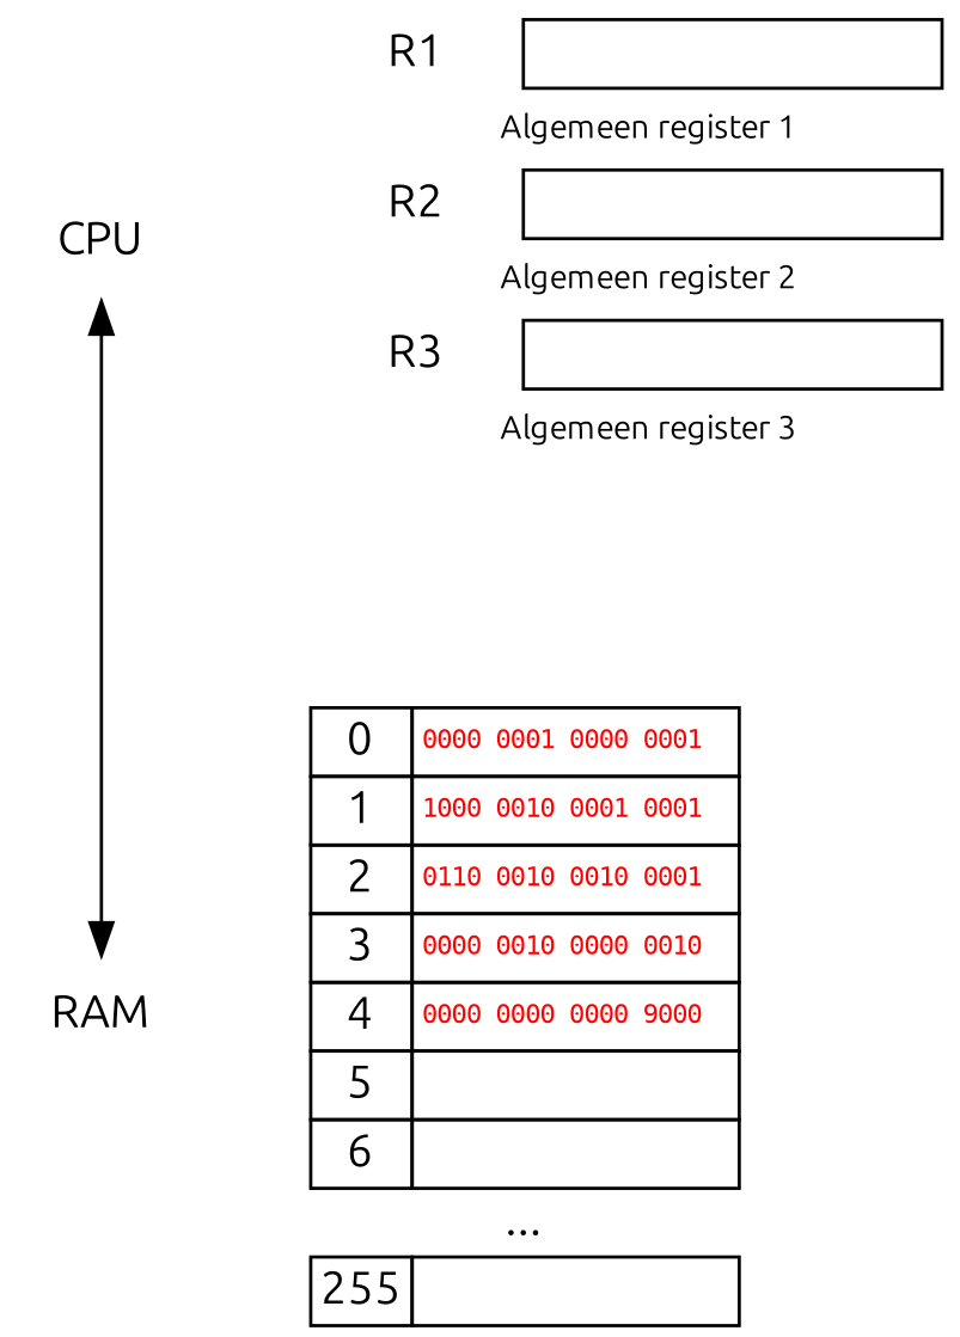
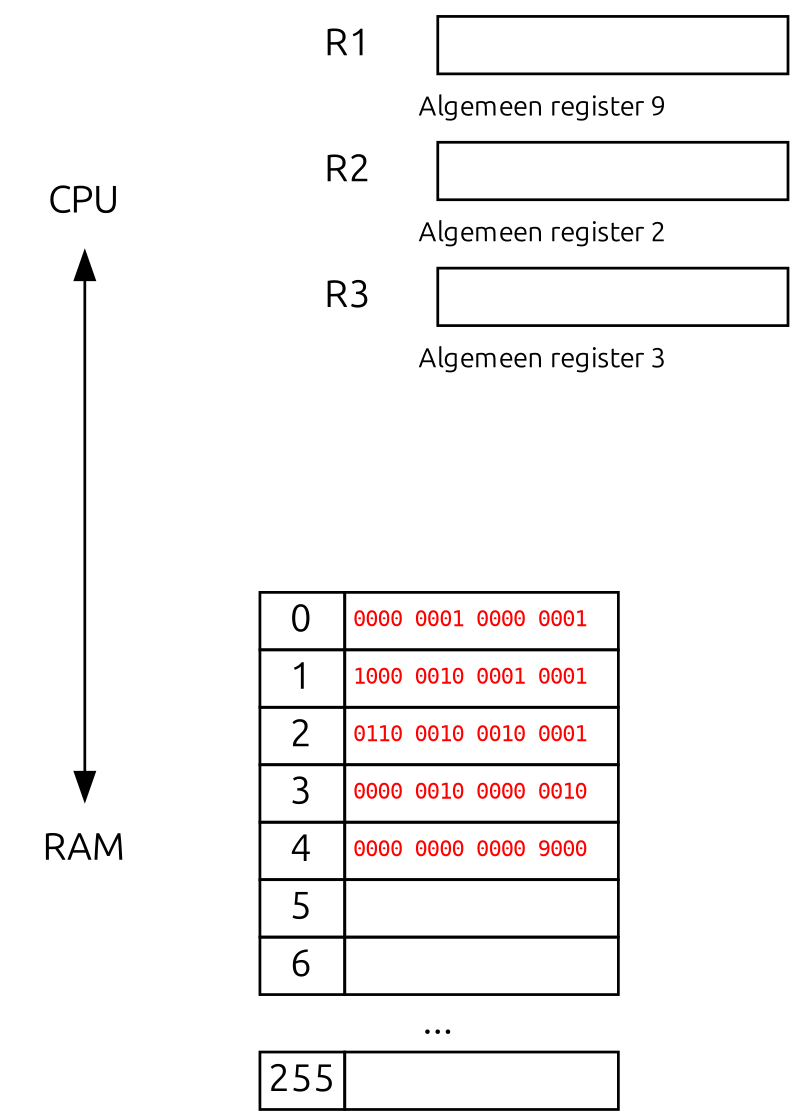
  digraph {
    fontname=Ubuntu
    nodesep=0.5
    rankdir=TB
    ranksep=1
    node [fontname=Ubuntu shape=box]
    edge [fontname=Ubuntu style=invis]
    CPU [color=none]
-   n2 [label=<     <table border="0" cellborder="1" cellspacing="2">         <tr>             <td color="none">R1</td>             <td align="left" width="90%"></td>         </tr>         <tr>             <td color="none" align="center" colspan="2">                 <font point-size="10">Algemeen register 1</font>             </td>         </tr>         <tr>             <td color="none">R2</td>             <td align="left">             </td>         </tr>         <tr>             <td color="none" align="center" colspan="2">                 <font point-size="10">Algemeen register 2</font>             </td>         </tr>         <tr>             <td color="none">R3</td>             <td align="left">             </td>         </tr>         <tr>             <td color="none" align="center" colspan="2">                 <font point-size="10">Algemeen register 3</font>             </td>         </tr>     </table>> shape=plain]
+   n2 [label=<     <table border="0" cellborder="1" cellspacing="2">         <tr>             <td color="none">R1</td>             <td align="left" width="90%"></td>         </tr>         <tr>             <td color="none" align="center" colspan="2">                 <font point-size="10">Algemeen register 9</font>             </td>         </tr>         <tr>             <td color="none">R2</td>             <td align="left">             </td>         </tr>         <tr>             <td color="none" align="center" colspan="2">                 <font point-size="10">Algemeen register 2</font>             </td>         </tr>         <tr>             <td color="none">R3</td>             <td align="left">             </td>         </tr>         <tr>             <td color="none" align="center" colspan="2">                 <font point-size="10">Algemeen register 3</font>             </td>         </tr>     </table>> shape=plain]
    RAM [color=none]
    n4 [label=<     <table align="right" border="0" cellborder="1" cellspacing="0">         <tr>             <td>0</td>             <td align="left" width="100%"><font point-size="8" face="monospace" color="red">0000 0001 0000 0001</font></td>         </tr>         <tr>             <td>1</td>             <td align="left"><font point-size="8" face="monospace" color="red">1000 0010 0001 0001</font></td>         </tr>         <tr>             <td>2</td>             <td align="left"><font point-size="8" face="monospace" color="red">0110 0010 0010 0001</font></td>         </tr>         <tr>             <td>3</td>             <td align="left"><font point-size="8" face="monospace" color="red">0000 0010 0000 0010</font></td>         </tr>         <tr>             <td>4</td>             <td align="left"><font point-size="8" face="monospace" color="red">0000 0000 0000 9000</font></td>         </tr>         <tr>             <td>5</td>             <td></td>         </tr>         <tr>             <td>6</td>             <td></td>         </tr>         <tr>             <td color="none" colspan="2">...</td>         </tr>         <tr>             <td>255</td>             <td></td>         </tr>     </table>> shape=plain]
    subgraph sub_1 {
      rank=same
      CPU
      n2
    }
    subgraph sub_2 {
      rank=same
      RAM
      n4
    }
    CPU -> n2
    CPU -> RAM [dir=both style=""]
    RAM -> n4
  }
